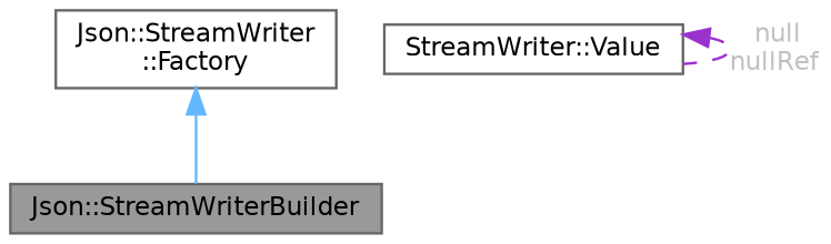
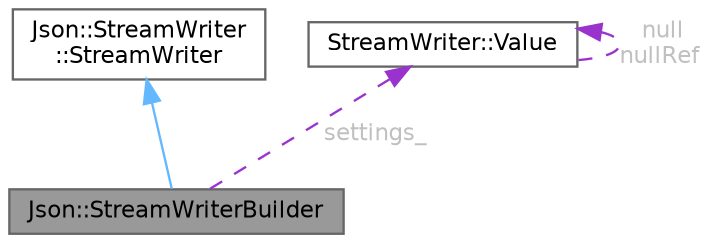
  digraph {
    node [color=gray40 fillcolor=white fontname=Helvetica fontsize=10 shape=box style=filled]
    edge [color=darkorchid3 dir=back fontname=Helvetica fontsize=10 labelfontname=Helvetica labelfontsize=10 style=dashed fontcolor=grey]
    n1 [fillcolor=grey60 fontcolor=black height=0.2 label="Json::StreamWriterBuilder" width=0.4]
-   n2 [height=0.2 label="Json::StreamWriter\l::Factory" width=0.4]
+   n2 [height=0.2 label="Json::StreamWriter\l::StreamWriter" width=0.4]
    n3 [height=0.2 label="StreamWriter::Value" width=0.4]
    n2 -> n1 [color=steelblue1 style=solid fontcolor=""]
+   n3 -> n1 [label=" settings_"]
    n3 -> n3 [label=" null\nnullRef"]
  }
